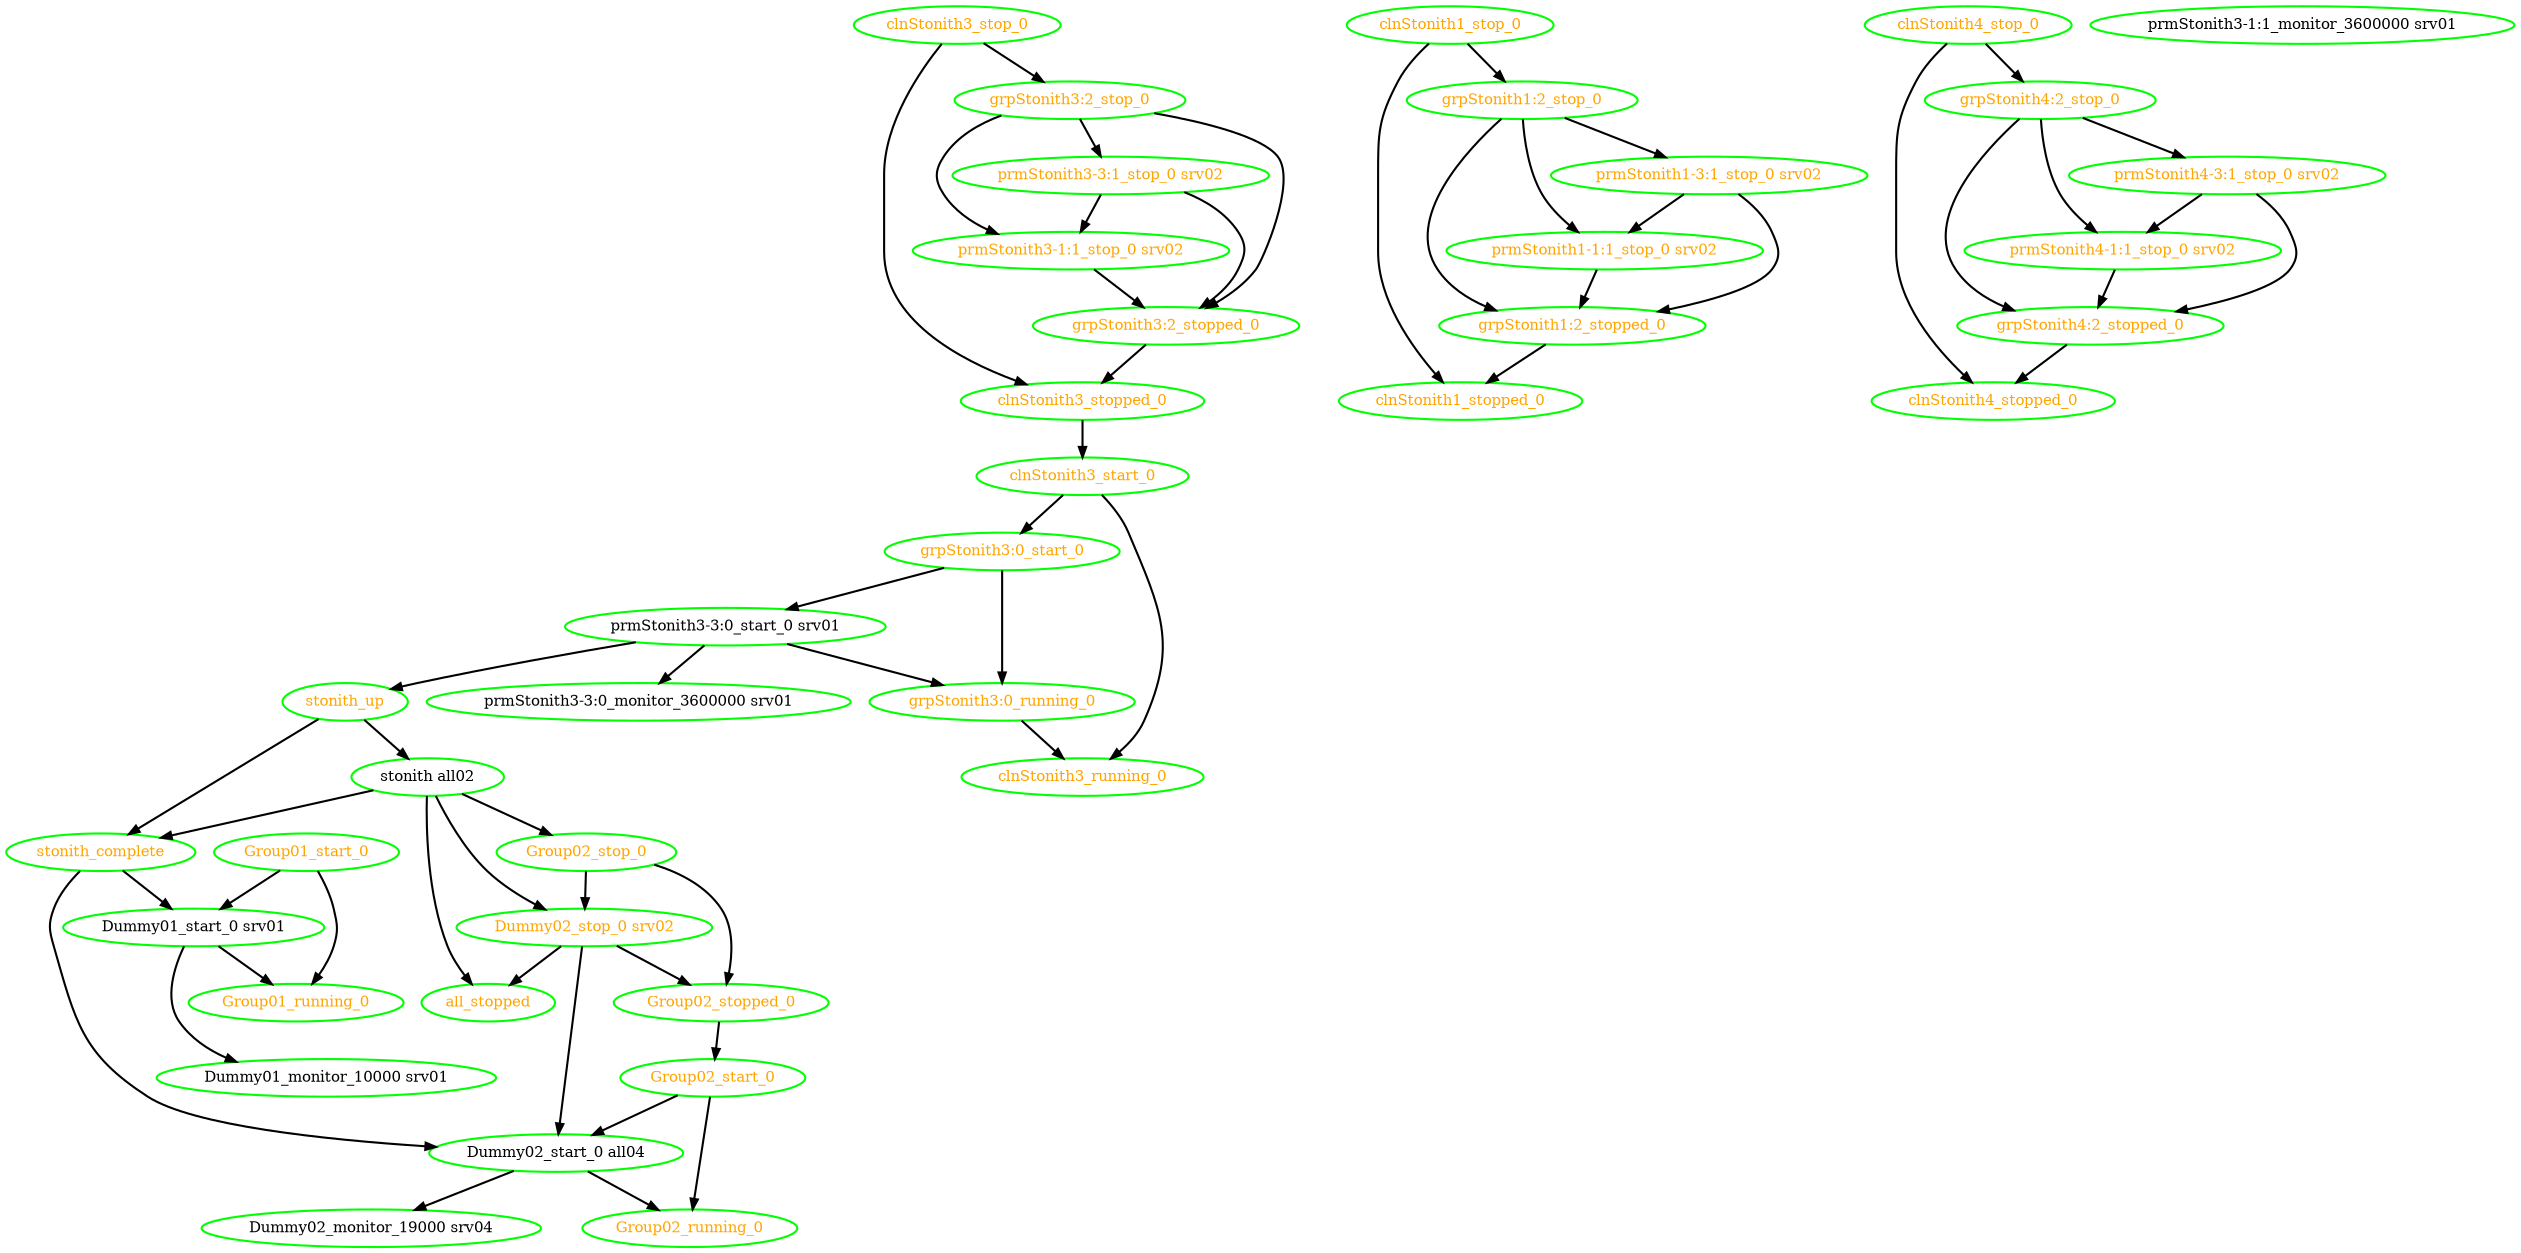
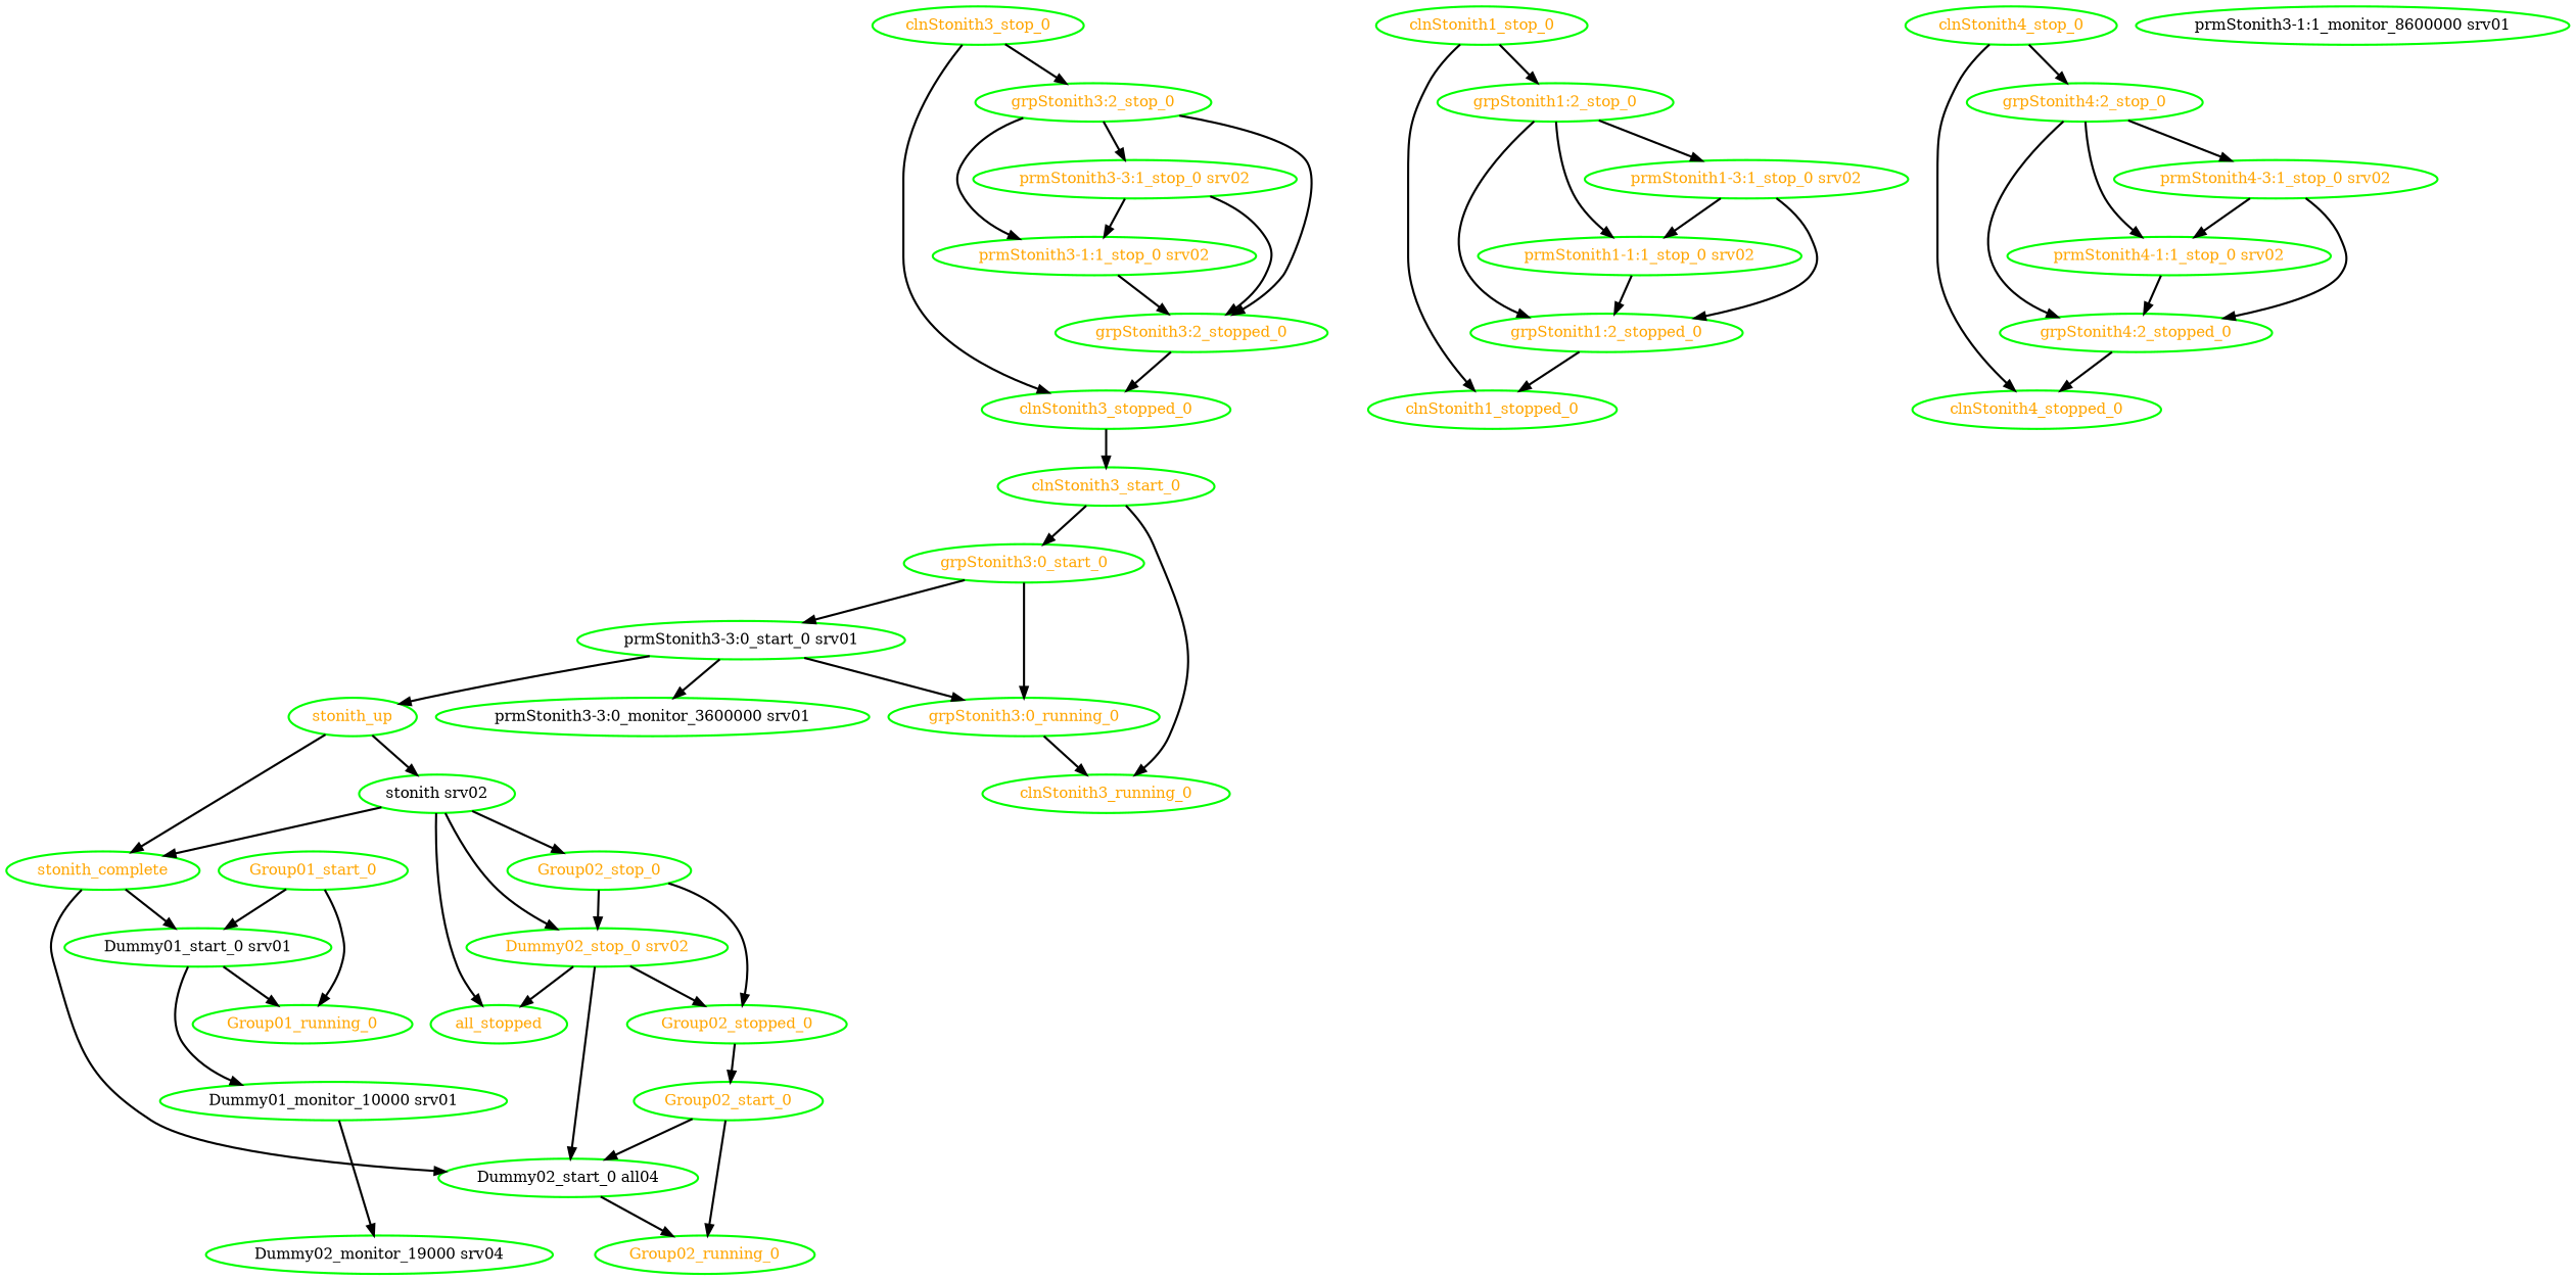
  digraph {
    node [color=green fontcolor=orange style=bold]
    edge [style=bold]
    "Dummy01_monitor_10000 srv01" [fontcolor=black]
    "Dummy01_start_0 srv01" [fontcolor=black]
    Group01_running_0
    n4 [fontcolor=black label="Dummy02_monitor_19000 srv04"]
    n5 [fontcolor=black label="Dummy02_start_0 all04"]
    Group02_running_0
    "Dummy02_stop_0 srv02"
    Group02_stopped_0
    all_stopped
    Group02_start_0
    Group01_start_0
    Group02_stop_0
    clnStonith1_stop_0
    clnStonith1_stopped_0
    "grpStonith1:2_stop_0"
    "grpStonith1:2_stopped_0"
    "prmStonith1-1:1_stop_0 srv02"
    "prmStonith1-3:1_stop_0 srv02"
    clnStonith3_start_0
    clnStonith3_running_0
    "grpStonith3:0_start_0"
    "grpStonith3:0_running_0"
    "prmStonith3-3:0_start_0 srv01" [fontcolor=black]
    "prmStonith3-3:0_monitor_3600000 srv01" [fontcolor=black]
    stonith_up
    clnStonith3_stop_0
    clnStonith3_stopped_0
    "grpStonith3:2_stop_0"
    "grpStonith3:2_stopped_0"
    "prmStonith3-1:1_stop_0 srv02"
    "prmStonith3-3:1_stop_0 srv02"
    clnStonith4_stop_0
    clnStonith4_stopped_0
    "grpStonith4:2_stop_0"
    "grpStonith4:2_stopped_0"
    "prmStonith4-1:1_stop_0 srv02"
    "prmStonith4-3:1_stop_0 srv02"
-   "stonith srv02" [fontcolor=black label="stonith all02"]
+   "stonith srv02" [fontcolor=black]
    stonith_complete
-   "prmStonith3-1:1_monitor_3600000 srv01" [fontcolor=black]
+   "prmStonith3-1:1_monitor_3600000 srv01" [fontcolor=black label="prmStonith3-1:1_monitor_8600000 srv01"]
    "Dummy01_start_0 srv01" -> "Dummy01_monitor_10000 srv01"
    "Dummy01_start_0 srv01" -> Group01_running_0
-   n5 -> n4
+   "Dummy01_monitor_10000 srv01" -> n4
    n5 -> Group02_running_0
    "Dummy02_stop_0 srv02" -> n5
    "Dummy02_stop_0 srv02" -> Group02_stopped_0
    "Dummy02_stop_0 srv02" -> all_stopped
    Group02_stopped_0 -> Group02_start_0
    Group02_start_0 -> n5
    Group02_start_0 -> Group02_running_0
    Group01_start_0 -> "Dummy01_start_0 srv01"
    Group01_start_0 -> Group01_running_0
    Group02_stop_0 -> "Dummy02_stop_0 srv02"
    Group02_stop_0 -> Group02_stopped_0
    clnStonith1_stop_0 -> clnStonith1_stopped_0
    clnStonith1_stop_0 -> "grpStonith1:2_stop_0"
    "grpStonith1:2_stop_0" -> "grpStonith1:2_stopped_0"
    "grpStonith1:2_stop_0" -> "prmStonith1-1:1_stop_0 srv02"
    "grpStonith1:2_stop_0" -> "prmStonith1-3:1_stop_0 srv02"
    "grpStonith1:2_stopped_0" -> clnStonith1_stopped_0
    "prmStonith1-1:1_stop_0 srv02" -> "grpStonith1:2_stopped_0"
    "prmStonith1-3:1_stop_0 srv02" -> "grpStonith1:2_stopped_0"
    "prmStonith1-3:1_stop_0 srv02" -> "prmStonith1-1:1_stop_0 srv02"
    clnStonith3_start_0 -> clnStonith3_running_0
    clnStonith3_start_0 -> "grpStonith3:0_start_0"
    "grpStonith3:0_start_0" -> "grpStonith3:0_running_0"
    "grpStonith3:0_start_0" -> "prmStonith3-3:0_start_0 srv01"
    "grpStonith3:0_running_0" -> clnStonith3_running_0
    "prmStonith3-3:0_start_0 srv01" -> "grpStonith3:0_running_0"
    "prmStonith3-3:0_start_0 srv01" -> "prmStonith3-3:0_monitor_3600000 srv01"
    "prmStonith3-3:0_start_0 srv01" -> stonith_up
    stonith_up -> "stonith srv02"
    stonith_up -> stonith_complete
    clnStonith3_stop_0 -> clnStonith3_stopped_0
    clnStonith3_stop_0 -> "grpStonith3:2_stop_0"
    clnStonith3_stopped_0 -> clnStonith3_start_0
    "grpStonith3:2_stop_0" -> "grpStonith3:2_stopped_0"
    "grpStonith3:2_stop_0" -> "prmStonith3-1:1_stop_0 srv02"
    "grpStonith3:2_stop_0" -> "prmStonith3-3:1_stop_0 srv02"
    "grpStonith3:2_stopped_0" -> clnStonith3_stopped_0
    "prmStonith3-1:1_stop_0 srv02" -> "grpStonith3:2_stopped_0"
    "prmStonith3-3:1_stop_0 srv02" -> "grpStonith3:2_stopped_0"
    "prmStonith3-3:1_stop_0 srv02" -> "prmStonith3-1:1_stop_0 srv02"
    clnStonith4_stop_0 -> clnStonith4_stopped_0
    clnStonith4_stop_0 -> "grpStonith4:2_stop_0"
    "grpStonith4:2_stop_0" -> "grpStonith4:2_stopped_0"
    "grpStonith4:2_stop_0" -> "prmStonith4-1:1_stop_0 srv02"
    "grpStonith4:2_stop_0" -> "prmStonith4-3:1_stop_0 srv02"
    "grpStonith4:2_stopped_0" -> clnStonith4_stopped_0
    "prmStonith4-1:1_stop_0 srv02" -> "grpStonith4:2_stopped_0"
    "prmStonith4-3:1_stop_0 srv02" -> "grpStonith4:2_stopped_0"
    "prmStonith4-3:1_stop_0 srv02" -> "prmStonith4-1:1_stop_0 srv02"
    "stonith srv02" -> "Dummy02_stop_0 srv02"
    "stonith srv02" -> all_stopped
    "stonith srv02" -> Group02_stop_0
    "stonith srv02" -> stonith_complete
    stonith_complete -> "Dummy01_start_0 srv01"
    stonith_complete -> n5
  }
